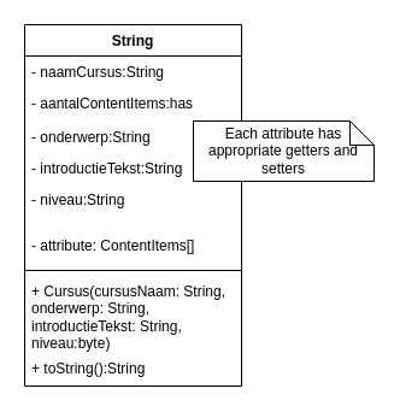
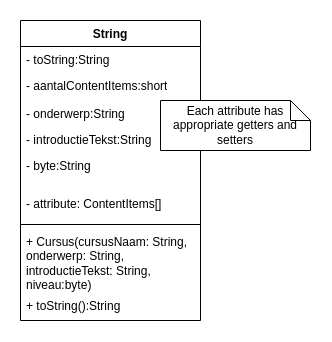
  <mxCell id="0" />
  <mxCell id="1" parent="0" />
  <mxCell id="2" value="String" style="swimlane;fontStyle=1;align=center;verticalAlign=top;childLayout=stackLayout;horizontal=1;startSize=26;horizontalStack=0;resizeParent=1;resizeParentMax=0;resizeLast=0;collapsible=1;marginBottom=0;whiteSpace=wrap;html=1;" parent="1" vertex="1"><mxGeometry x="20" y="20" width="180" height="300" as="geometry" /></mxCell>
- <mxCell id="3" value="- naamCursus:String" style="text;strokeColor=none;fillColor=none;align=left;verticalAlign=top;spacingLeft=4;spacingRight=4;overflow=hidden;rotatable=0;points=[[0,0.5],[1,0.5]];portConstraint=eastwest;whiteSpace=wrap;html=1;" parent="2" vertex="1"><mxGeometry y="26" width="180" height="26" as="geometry" /></mxCell>
- <mxCell id="4" value="- aantalContentItems:has" style="text;strokeColor=none;fillColor=none;align=left;verticalAlign=top;spacingLeft=4;spacingRight=4;overflow=hidden;rotatable=0;points=[[0,0.5],[1,0.5]];portConstraint=eastwest;whiteSpace=wrap;html=1;" parent="2" vertex="1"><mxGeometry y="52" width="180" height="28" as="geometry" /></mxCell>
+ <mxCell id="3" value="- toString:String" style="text;strokeColor=none;fillColor=none;align=left;verticalAlign=top;spacingLeft=4;spacingRight=4;overflow=hidden;rotatable=0;points=[[0,0.5],[1,0.5]];portConstraint=eastwest;whiteSpace=wrap;html=1;" parent="2" vertex="1"><mxGeometry y="26" width="180" height="26" as="geometry" /></mxCell>
+ <mxCell id="4" value="- aantalContentItems:short" style="text;strokeColor=none;fillColor=none;align=left;verticalAlign=top;spacingLeft=4;spacingRight=4;overflow=hidden;rotatable=0;points=[[0,0.5],[1,0.5]];portConstraint=eastwest;whiteSpace=wrap;html=1;" parent="2" vertex="1"><mxGeometry y="52" width="180" height="28" as="geometry" /></mxCell>
  <mxCell id="5" value="- onderwerp:String" style="text;strokeColor=none;fillColor=none;align=left;verticalAlign=top;spacingLeft=4;spacingRight=4;overflow=hidden;rotatable=0;points=[[0,0.5],[1,0.5]];portConstraint=eastwest;whiteSpace=wrap;html=1;" parent="2" vertex="1"><mxGeometry y="80" width="180" height="26" as="geometry" /></mxCell>
  <mxCell id="6" value="- introductieTekst:String" style="text;strokeColor=none;fillColor=none;align=left;verticalAlign=top;spacingLeft=4;spacingRight=4;overflow=hidden;rotatable=0;points=[[0,0.5],[1,0.5]];portConstraint=eastwest;whiteSpace=wrap;html=1;" parent="2" vertex="1"><mxGeometry y="106" width="180" height="26" as="geometry" /></mxCell>
- <mxCell id="7" value="- niveau:String" style="text;strokeColor=none;fillColor=none;align=left;verticalAlign=top;spacingLeft=4;spacingRight=4;overflow=hidden;rotatable=0;points=[[0,0.5],[1,0.5]];portConstraint=eastwest;whiteSpace=wrap;html=1;" parent="2" vertex="1"><mxGeometry y="132" width="180" height="38" as="geometry" /></mxCell>
+ <mxCell id="7" value="- byte:String" style="text;strokeColor=none;fillColor=none;align=left;verticalAlign=top;spacingLeft=4;spacingRight=4;overflow=hidden;rotatable=0;points=[[0,0.5],[1,0.5]];portConstraint=eastwest;whiteSpace=wrap;html=1;" parent="2" vertex="1"><mxGeometry y="132" width="180" height="38" as="geometry" /></mxCell>
  <mxCell id="8" value="- attribute: ContentItems[]" style="text;strokeColor=none;fillColor=none;align=left;verticalAlign=top;spacingLeft=4;spacingRight=4;overflow=hidden;rotatable=0;points=[[0,0.5],[1,0.5]];portConstraint=eastwest;whiteSpace=wrap;html=1;" parent="2" vertex="1"><mxGeometry y="170" width="180" height="30" as="geometry" /></mxCell>
  <mxCell id="9" value="" style="line;strokeWidth=1;fillColor=none;align=left;verticalAlign=middle;spacingTop=-1;spacingLeft=3;spacingRight=3;rotatable=0;labelPosition=right;points=[];portConstraint=eastwest;strokeColor=inherit;" parent="2" vertex="1"><mxGeometry y="200" width="180" height="8" as="geometry" /></mxCell>
  <mxCell id="10" value="+ Cursus(cursusNaam: String, onderwerp: String, introductieTekst: String, niveau:byte)" style="text;strokeColor=none;fillColor=none;align=left;verticalAlign=top;spacingLeft=4;spacingRight=4;overflow=hidden;rotatable=0;points=[[0,0.5],[1,0.5]];portConstraint=eastwest;whiteSpace=wrap;html=1;" parent="2" vertex="1"><mxGeometry y="208" width="180" height="64" as="geometry" /></mxCell>
  <mxCell id="11" value="+ toString():String" style="text;strokeColor=none;fillColor=none;align=left;verticalAlign=top;spacingLeft=4;spacingRight=4;overflow=hidden;rotatable=0;points=[[0,0.5],[1,0.5]];portConstraint=eastwest;whiteSpace=wrap;html=1;" parent="2" vertex="1"><mxGeometry y="272" width="180" height="28" as="geometry" /></mxCell>
  <mxCell id="12" value="Each attribute has appropriate getters and setters" style="shape=note;size=20;whiteSpace=wrap;html=1;" parent="1" vertex="1"><mxGeometry x="160" y="100" width="150" height="50" as="geometry" /></mxCell>
